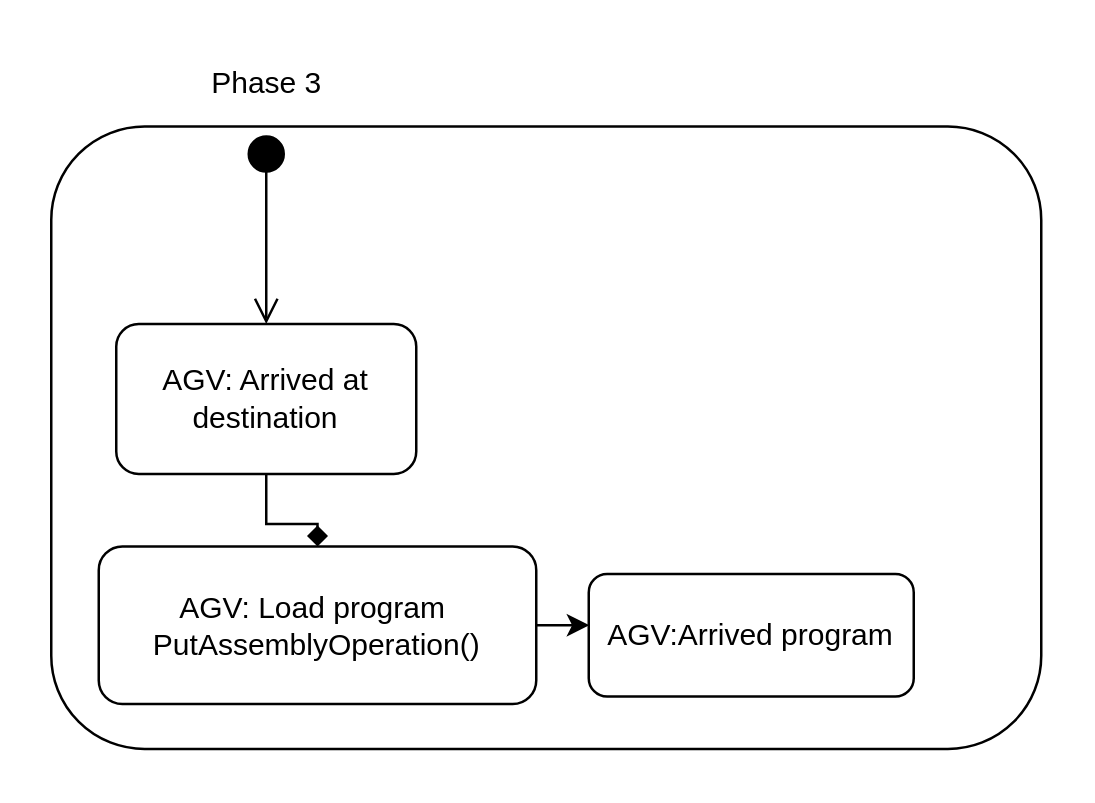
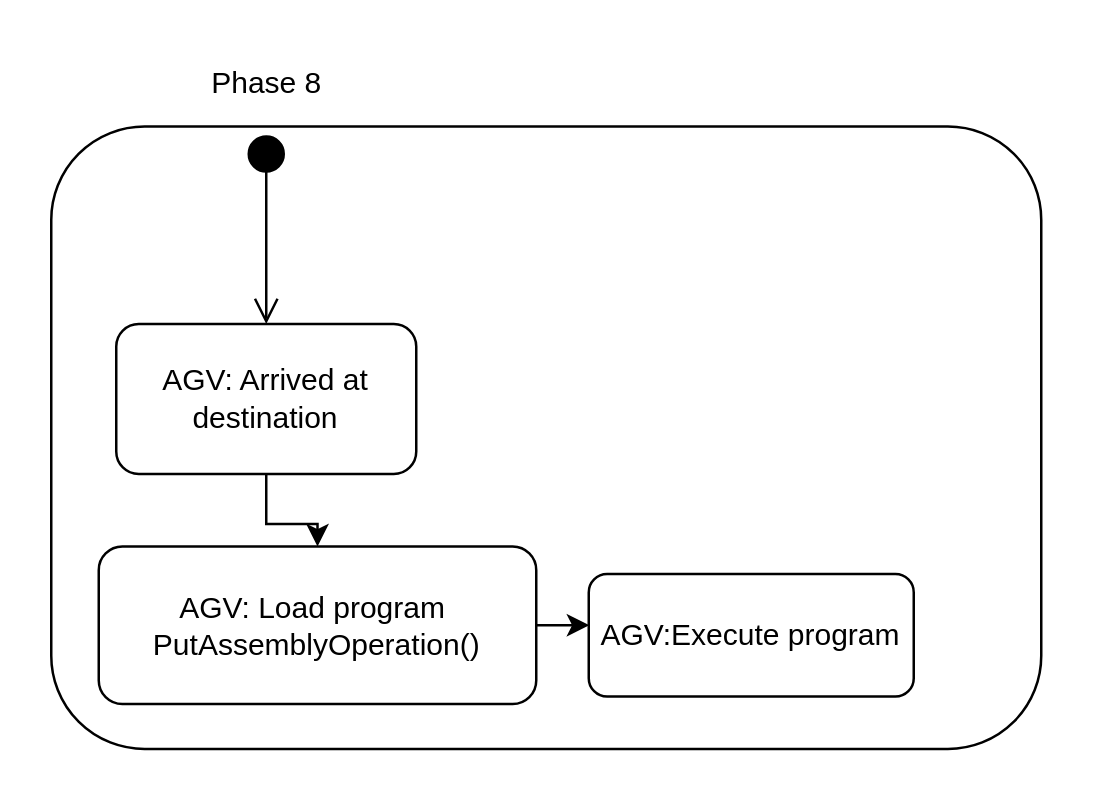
  <mxCell id="0" />
  <mxCell id="1" parent="0" />
  <mxCell id="2" value="" style="rounded=1;whiteSpace=wrap;html=1;" vertex="1" parent="1"><mxGeometry x="20" y="50" width="396" height="249" as="geometry" /></mxCell>
- <mxCell id="3" value="Phase 3" style="text;html=1;align=center;verticalAlign=middle;resizable=0;points=[];autosize=1;strokeColor=none;fillColor=none;" vertex="1" parent="1"><mxGeometry x="75" y="20" width="62" height="26" as="geometry" /></mxCell>
+ <mxCell id="3" value="Phase 8" style="text;html=1;align=center;verticalAlign=middle;resizable=0;points=[];autosize=1;strokeColor=none;fillColor=none;" vertex="1" parent="1"><mxGeometry x="75" y="20" width="62" height="26" as="geometry" /></mxCell>
  <mxCell id="4" value="" style="html=1;verticalAlign=bottom;startArrow=circle;startFill=1;endArrow=open;startSize=6;endSize=8;rounded=0;entryX=0.5;entryY=0;entryDx=0;entryDy=0;" edge="1" parent="1" target="9"><mxGeometry width="80" relative="1" as="geometry"><mxPoint x="106" y="53" as="sourcePoint" /><mxPoint x="93" y="85" as="targetPoint" /></mxGeometry></mxCell>
  <mxCell id="5" style="edgeStyle=orthogonalEdgeStyle;rounded=0;orthogonalLoop=1;jettySize=auto;html=1;" edge="1" parent="1" source="6"><mxGeometry relative="1" as="geometry"><mxPoint x="235.276" y="249.5" as="targetPoint" /></mxGeometry></mxCell>
  <mxCell id="6" value="AGV: Load program&amp;nbsp;&lt;br&gt;PutAssemblyOperation()" style="rounded=1;whiteSpace=wrap;html=1;" vertex="1" parent="1"><mxGeometry x="39" y="218" width="175" height="63" as="geometry" /></mxCell>
- <mxCell id="7" value="AGV:Arrived program" style="rounded=1;whiteSpace=wrap;html=1;" vertex="1" parent="1"><mxGeometry x="235" y="229" width="130" height="49" as="geometry" /></mxCell>
- <mxCell id="8" style="edgeStyle=orthogonalEdgeStyle;rounded=0;orthogonalLoop=1;jettySize=auto;html=1;endArrow=diamond;" edge="1" parent="1" source="9" target="6"><mxGeometry relative="1" as="geometry" /></mxCell>
+ <mxCell id="7" value="AGV:Execute program" style="rounded=1;whiteSpace=wrap;html=1;" vertex="1" parent="1"><mxGeometry x="235" y="229" width="130" height="49" as="geometry" /></mxCell>
+ <mxCell id="8" style="edgeStyle=orthogonalEdgeStyle;rounded=0;orthogonalLoop=1;jettySize=auto;html=1;" edge="1" parent="1" source="9" target="6"><mxGeometry relative="1" as="geometry" /></mxCell>
  <mxCell id="9" value="AGV: Arrived at destination" style="rounded=1;whiteSpace=wrap;html=1;" vertex="1" parent="1"><mxGeometry x="46" y="129" width="120" height="60" as="geometry" /></mxCell>
